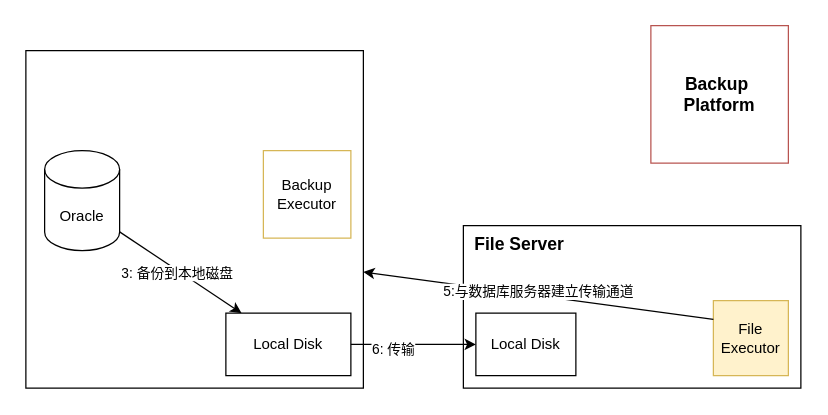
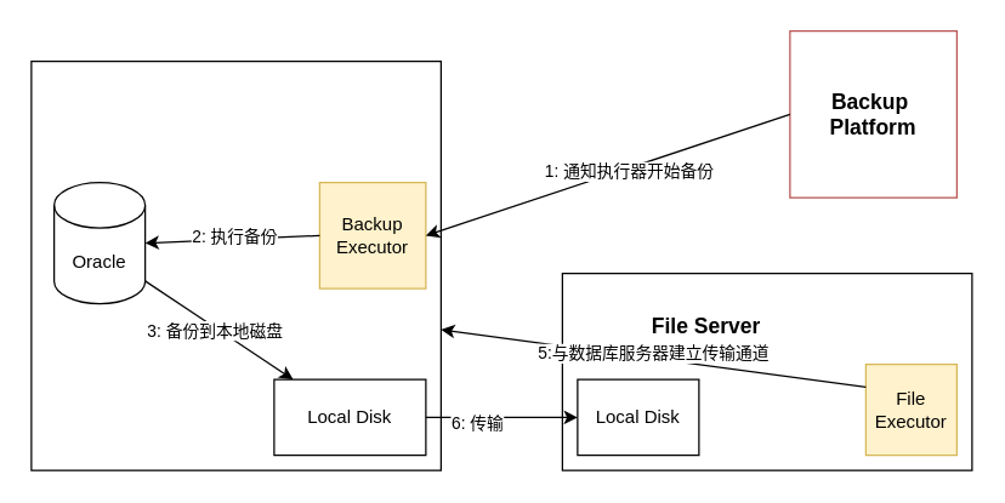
  <mxCell id="0" />
  <mxCell id="1" parent="0" />
  <mxCell id="2" value="Backup&amp;nbsp;&lt;div style=&quot;font-size: 14px;&quot;&gt;Platform&lt;/div&gt;" style="whiteSpace=wrap;html=1;aspect=fixed;fillColor=#ffffff;strokeColor=#b85450;fontSize=14;fontStyle=1;" vertex="1" parent="1"><mxGeometry x="520" y="20" width="110" height="110" as="geometry" /></mxCell>
  <mxCell id="3" value="" style="rounded=0;whiteSpace=wrap;html=1;" vertex="1" parent="1"><mxGeometry x="370" y="180" width="270" height="130" as="geometry" /></mxCell>
  <mxCell id="4" value="File Executor" style="whiteSpace=wrap;html=1;aspect=fixed;fillColor=#fff2cc;strokeColor=#d6b656;" vertex="1" parent="1"><mxGeometry x="570" y="240" width="60" height="60" as="geometry" /></mxCell>
  <mxCell id="5" value="" style="whiteSpace=wrap;html=1;aspect=fixed;" vertex="1" parent="1"><mxGeometry x="20" y="40" width="270" height="270" as="geometry" /></mxCell>
  <mxCell id="6" value="Local Disk" style="rounded=0;whiteSpace=wrap;html=1;" vertex="1" parent="1"><mxGeometry x="180" y="250" width="100" height="50" as="geometry" /></mxCell>
- <mxCell id="7" value="Backup Executor" style="whiteSpace=wrap;html=1;aspect=fixed;fillColor=#ffffff;strokeColor=#d6b656;" vertex="1" parent="1"><mxGeometry x="210" y="120" width="70" height="70" as="geometry" /></mxCell>
+ <mxCell id="7" value="Backup Executor" style="whiteSpace=wrap;html=1;aspect=fixed;fillColor=#fff2cc;strokeColor=#d6b656;" vertex="1" parent="1"><mxGeometry x="210" y="120" width="70" height="70" as="geometry" /></mxCell>
  <mxCell id="8" value="Oracle" style="shape=cylinder3;whiteSpace=wrap;html=1;boundedLbl=1;backgroundOutline=1;size=15;" vertex="1" parent="1"><mxGeometry x="35" y="120" width="60" height="80" as="geometry" /></mxCell>
+ <mxCell id="9" value="" style="endArrow=classic;html=1;rounded=0;exitX=0;exitY=0.5;exitDx=0;exitDy=0;entryX=1;entryY=0.5;entryDx=0;entryDy=0;entryPerimeter=0;" edge="1" parent="1" source="7" target="8"><mxGeometry width="50" height="50" relative="1" as="geometry"><mxPoint x="340" y="400" as="sourcePoint" /><mxPoint x="390" y="350" as="targetPoint" /></mxGeometry></mxCell>
+ <mxCell id="10" value="2: 执行备份" style="edgeLabel;html=1;align=center;verticalAlign=middle;resizable=0;points=[];" vertex="1" connectable="0" parent="9"><mxGeometry x="-0.025" y="-2" relative="1" as="geometry"><mxPoint as="offset" /></mxGeometry></mxCell>
  <mxCell id="11" value="" style="endArrow=classic;html=1;rounded=0;exitX=1;exitY=1;exitDx=0;exitDy=-15;exitPerimeter=0;" edge="1" parent="1" source="8" target="6"><mxGeometry width="50" height="50" relative="1" as="geometry"><mxPoint x="340" y="400" as="sourcePoint" /><mxPoint x="390" y="350" as="targetPoint" /></mxGeometry></mxCell>
  <mxCell id="12" value="3: 备份到本地磁盘" style="edgeLabel;html=1;align=center;verticalAlign=middle;resizable=0;points=[];" vertex="1" connectable="0" parent="11"><mxGeometry x="-0.025" y="-1" relative="1" as="geometry"><mxPoint x="-1" as="offset" /></mxGeometry></mxCell>
- <mxCell id="15" value="File Server" style="text;html=1;align=center;verticalAlign=middle;whiteSpace=wrap;rounded=0;fontSize=14;fontStyle=1" vertex="1" parent="1"><mxGeometry x="370" y="180" width="90" height="30" as="geometry" /></mxCell>
+ <mxCell id="13" value="" style="endArrow=classic;html=1;rounded=0;exitX=0;exitY=0.5;exitDx=0;exitDy=0;entryX=1;entryY=0.5;entryDx=0;entryDy=0;" edge="1" parent="1" source="2" target="7"><mxGeometry width="50" height="50" relative="1" as="geometry"><mxPoint x="340" y="400" as="sourcePoint" /><mxPoint x="390" y="350" as="targetPoint" /></mxGeometry></mxCell>
+ <mxCell id="14" value="1: 通知执行器开始备份" style="edgeLabel;html=1;align=center;verticalAlign=middle;resizable=0;points=[];" vertex="1" connectable="0" parent="13"><mxGeometry x="-0.102" y="2" relative="1" as="geometry"><mxPoint x="1" as="offset" /></mxGeometry></mxCell>
+ <mxCell id="15" value="File Server" style="text;html=1;align=center;verticalAlign=middle;whiteSpace=wrap;rounded=0;fontSize=14;fontStyle=1" vertex="1" parent="1"><mxGeometry x="420" y="200" width="90" height="30" as="geometry" /></mxCell>
  <mxCell id="16" value="Local Disk" style="rounded=0;whiteSpace=wrap;html=1;" vertex="1" parent="1"><mxGeometry x="380" y="250" width="80" height="50" as="geometry" /></mxCell>
  <mxCell id="17" value="" style="endArrow=classic;html=1;rounded=0;exitX=0;exitY=0.25;exitDx=0;exitDy=0;entryX=1;entryY=0.656;entryDx=0;entryDy=0;entryPerimeter=0;" edge="1" parent="1" source="4" target="5"><mxGeometry width="50" height="50" relative="1" as="geometry"><mxPoint x="340" y="250" as="sourcePoint" /><mxPoint x="390" y="200" as="targetPoint" /></mxGeometry></mxCell>
  <mxCell id="18" value="5:与数据库服务器建立传输通道" style="edgeLabel;html=1;align=center;verticalAlign=middle;resizable=0;points=[];" vertex="1" connectable="0" parent="17"><mxGeometry x="0.003" y="-3" relative="1" as="geometry"><mxPoint as="offset" /></mxGeometry></mxCell>
  <mxCell id="19" value="" style="endArrow=classic;html=1;rounded=0;exitX=1;exitY=0.5;exitDx=0;exitDy=0;entryX=0;entryY=0.5;entryDx=0;entryDy=0;" edge="1" parent="1" source="6" target="16"><mxGeometry width="50" height="50" relative="1" as="geometry"><mxPoint x="280" y="430" as="sourcePoint" /><mxPoint x="330" y="380" as="targetPoint" /></mxGeometry></mxCell>
  <mxCell id="20" value="6: 传输" style="edgeLabel;html=1;align=center;verticalAlign=middle;resizable=0;points=[];" vertex="1" connectable="0" parent="19"><mxGeometry x="-0.347" y="-3" relative="1" as="geometry"><mxPoint as="offset" /></mxGeometry></mxCell>
